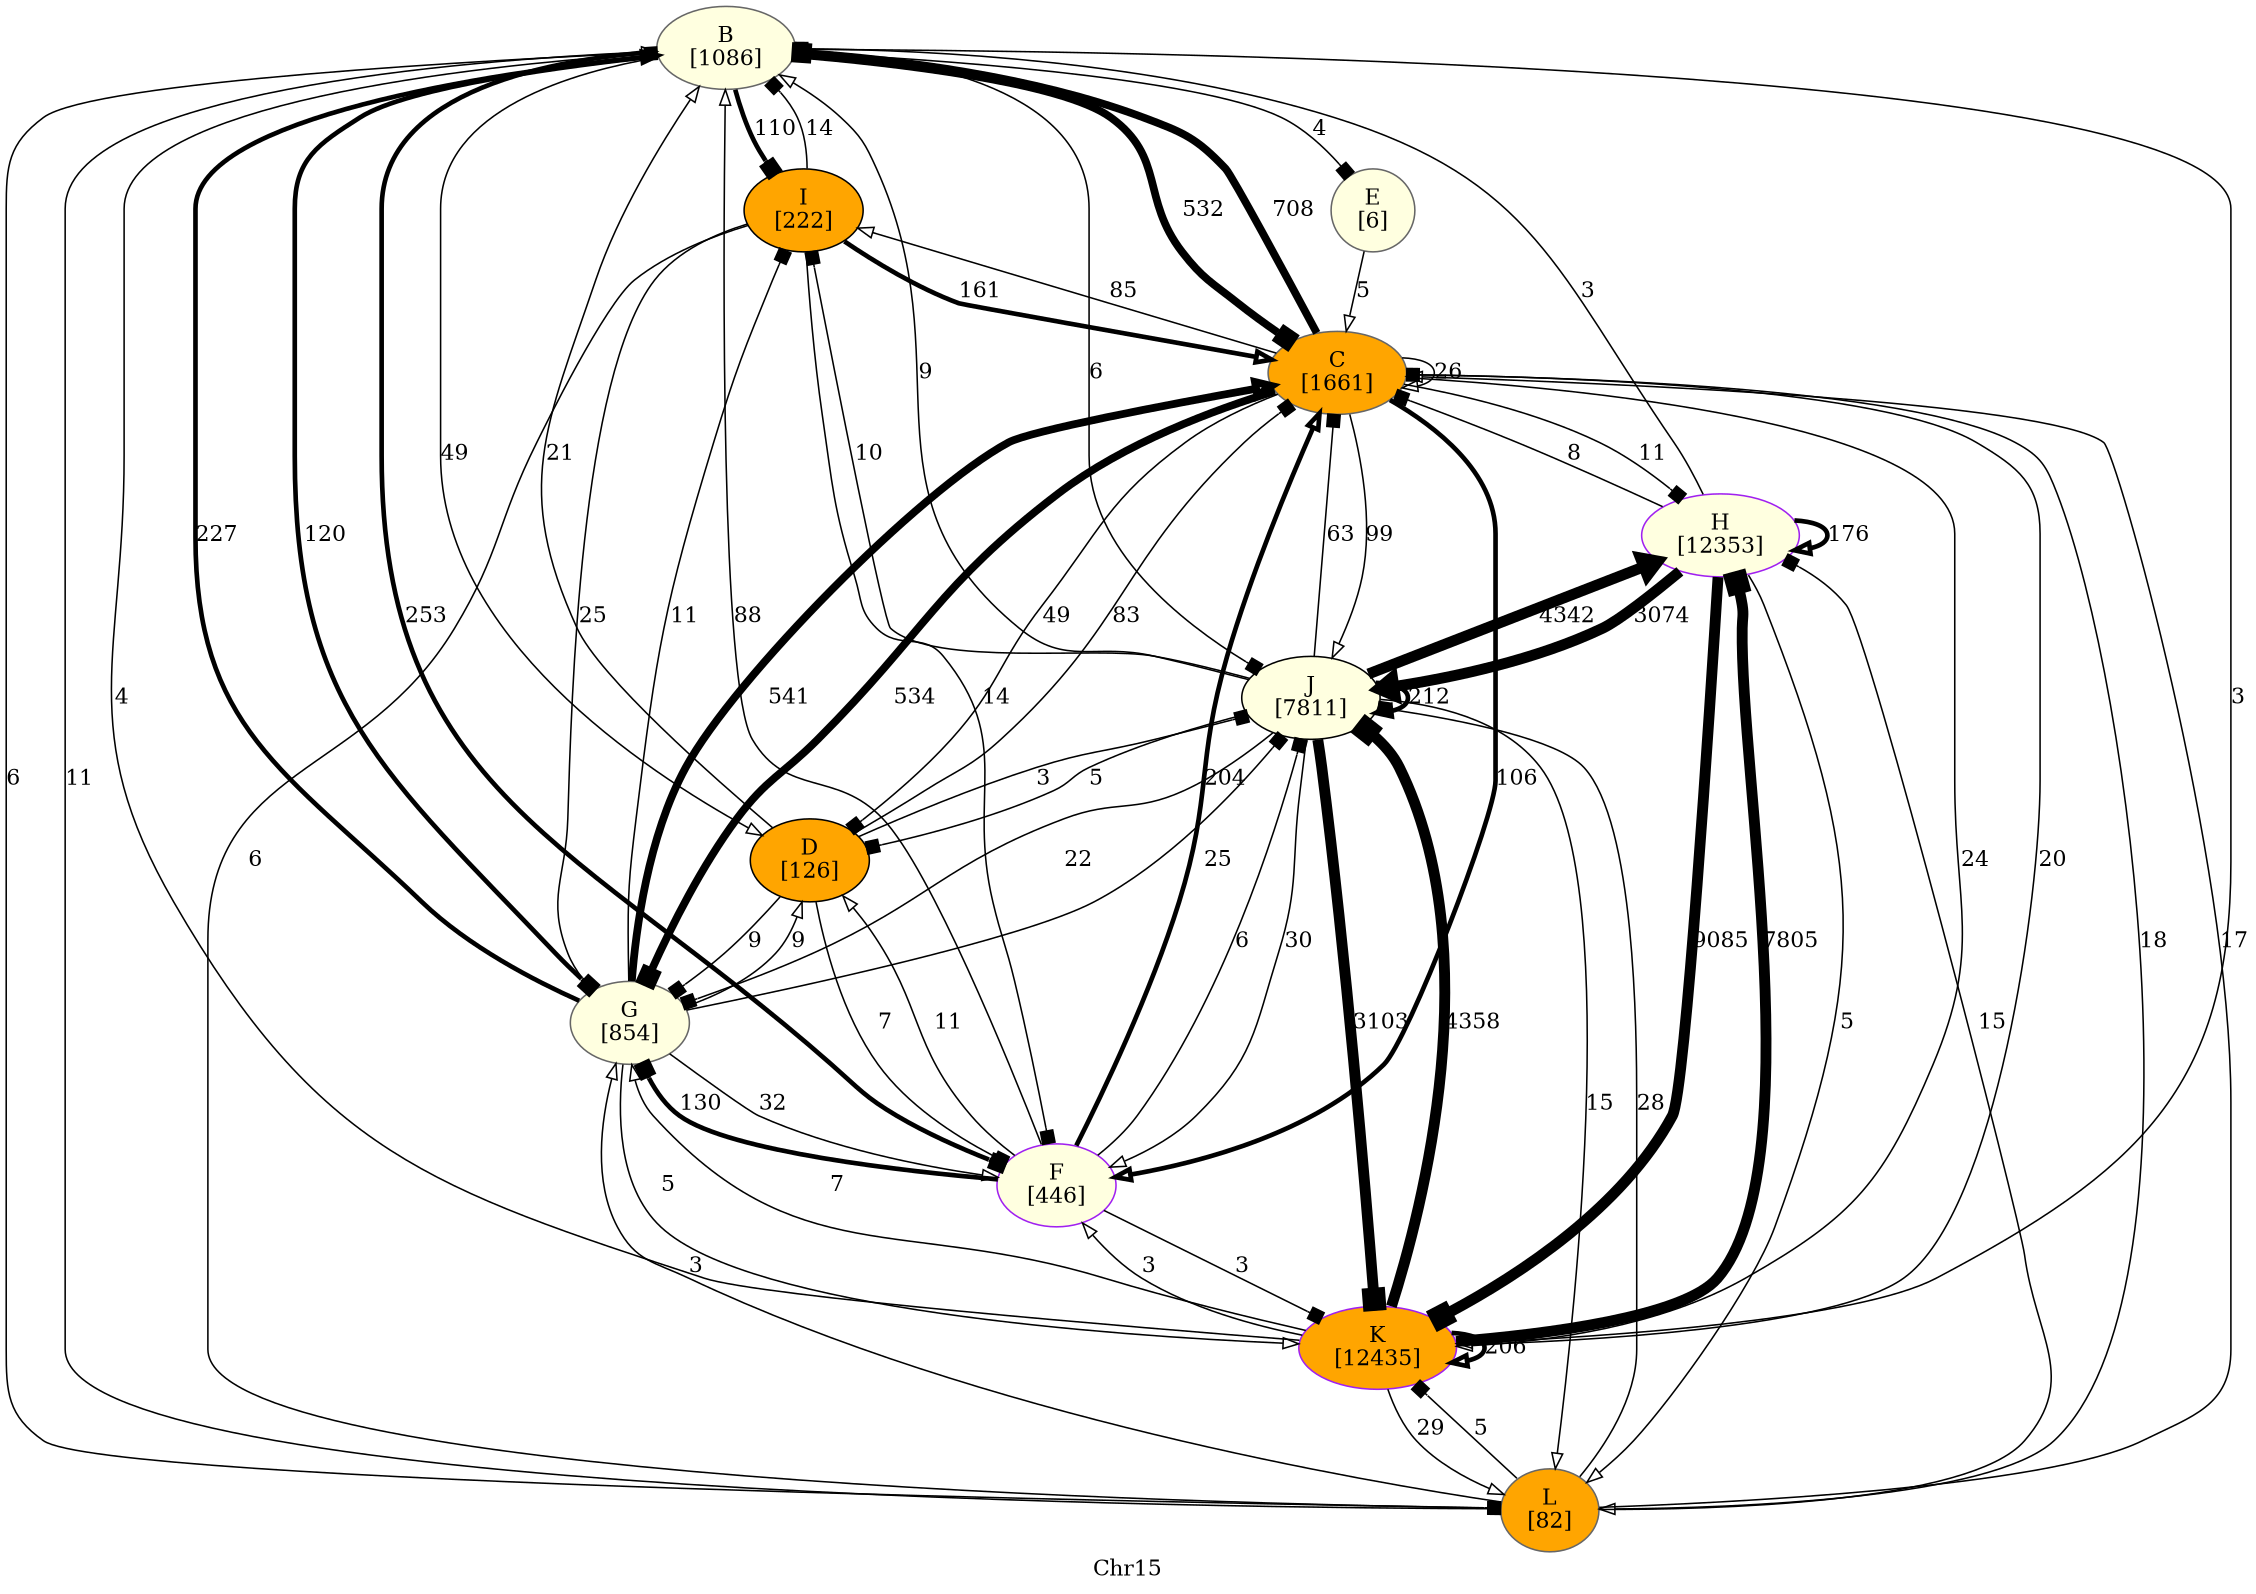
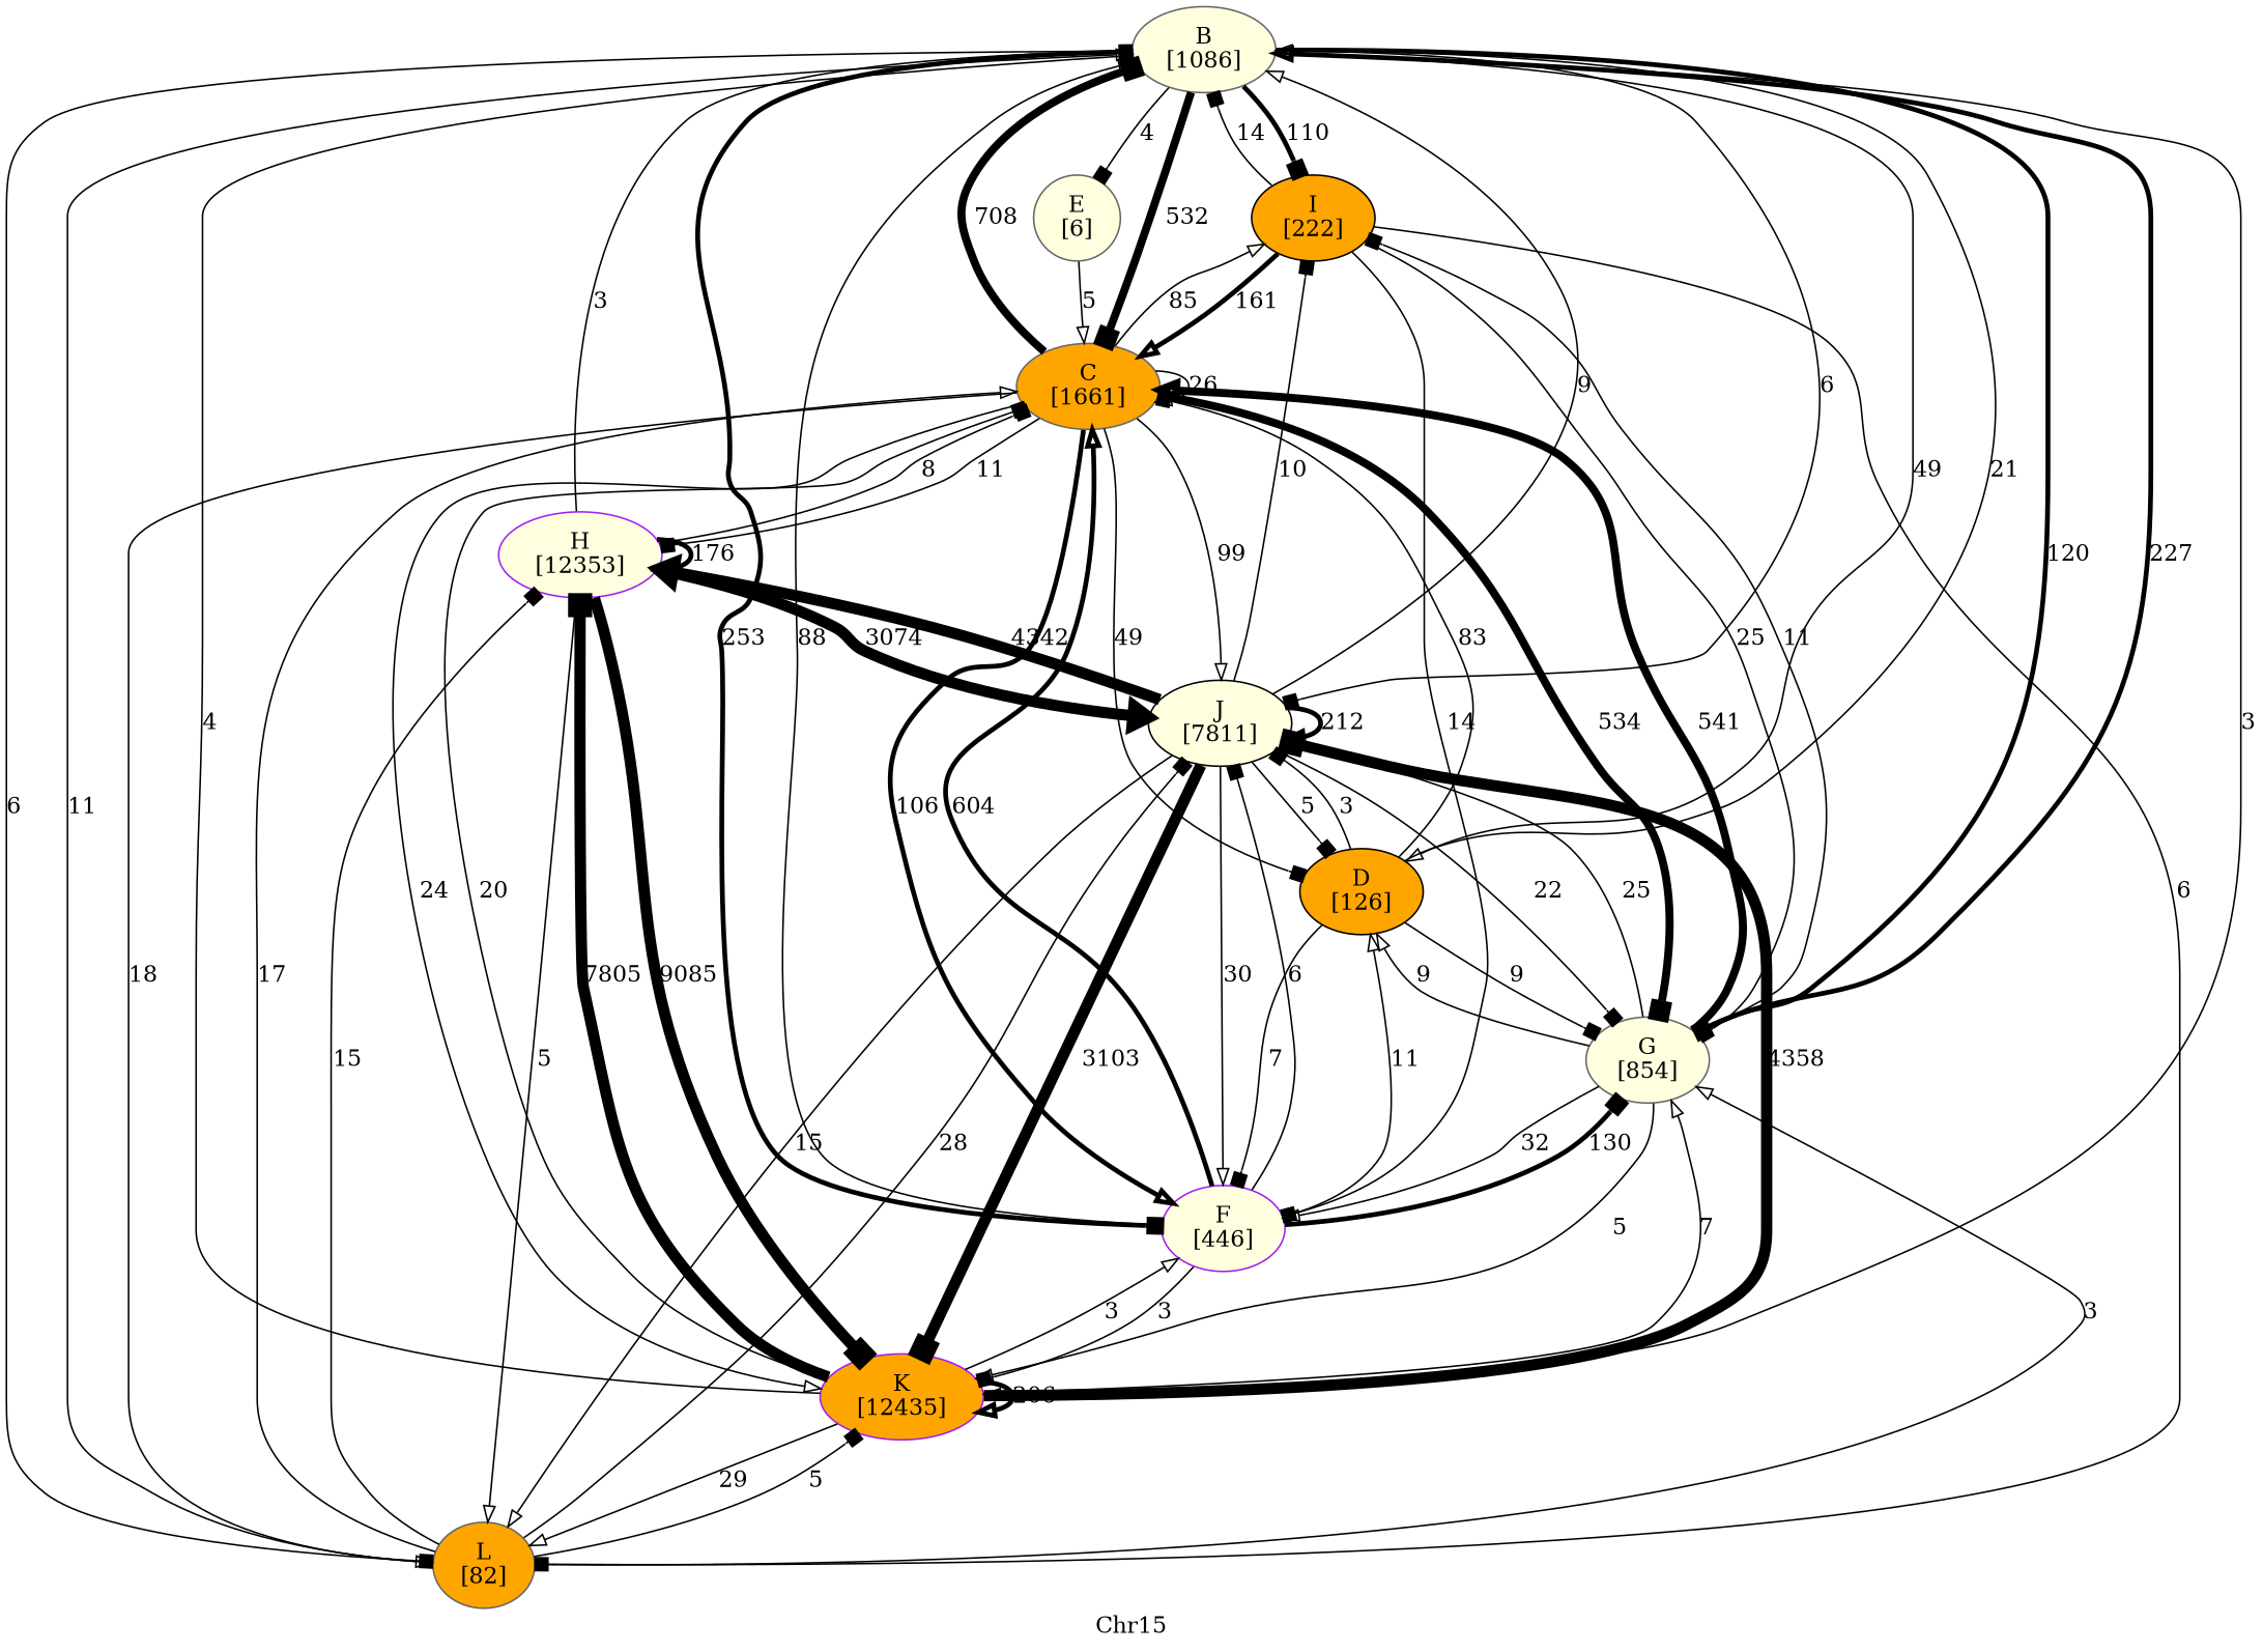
  digraph {
    fontname="DejaVu Serif"
    label=Chr15
    node [color=gray40 fillcolor=lightyellow fontname="DejaVu Serif" style=filled]
    edge [arrowhead=box fontname="DejaVu Serif" penwidth=1]
    n1 [label="B\n[1086]"]
    n2 [color=black fillcolor=orange label="I\n[222]"]
    n3 [fillcolor=orange label="L\n[82]"]
    n4 [color=purple fillcolor=orange label="K\n[12435]"]
    n5 [color=black label="J\n[7811]"]
    n6 [color=purple label="F\n[446]"]
    n7 [label="G\n[854]"]
    n8 [fillcolor=orange label="C\n[1661]"]
    n9 [label="E\n[6]"]
    n10 [color=black fillcolor=orange label="D\n[126]"]
    n11 [color=purple label="H\n[12353]"]
    n1 -> n2 [label=110 penwidth=3]
    n1 -> n3 [label=6]
    n1 -> n4 [arrowhead=onormal label=3]
    n1 -> n5 [label=6]
    n1 -> n6 [label=253 penwidth=3]
    n1 -> n7 [label=120 penwidth=3]
    n1 -> n8 [label=532 penwidth=5]
    n1 -> n9 [label=4]
    n1 -> n10 [arrowhead=onormal label=49]
    n2 -> n1 [label=14]
    n2 -> n3 [label=6]
    n2 -> n6 [label=14]
    n2 -> n7 [label=25]
    n2 -> n8 [arrowhead=onormal label=161 penwidth=3]
    n3 -> n1 [arrowhead=onormal label=11]
    n3 -> n4 [label=5]
    n3 -> n5 [label=28]
    n3 -> n7 [arrowhead=onormal label=3]
    n3 -> n8 [arrowhead=onormal label=17]
    n3 -> n11 [label=15]
    n4 -> n1 [label=4]
    n4 -> n3 [arrowhead=onormal label=29]
    n4 -> n4 [arrowhead=onormal label=206 penwidth=3]
    n4 -> n5 [label=4358 penwidth=7]
    n4 -> n6 [arrowhead=onormal label=3]
    n4 -> n7 [arrowhead=onormal label=7]
    n4 -> n8 [label=20]
    n4 -> n11 [label=7805 penwidth=7]
    n5 -> n1 [arrowhead=onormal label=9]
    n5 -> n2 [label=10]
    n5 -> n3 [arrowhead=onormal label=15]
    n5 -> n4 [label=3103 penwidth=7]
    n5 -> n5 [arrowhead=onormal label=212 penwidth=3]
    n5 -> n6 [arrowhead=onormal label=30]
    n5 -> n7 [label=22]
-   n5 -> n8 [label=63]
    n5 -> n10 [label=5]
    n5 -> n11 [arrowhead=onormal label=4342 penwidth=7]
    n6 -> n1 [arrowhead=onormal label=88]
    n6 -> n4 [label=3]
    n6 -> n5 [label=6]
    n6 -> n7 [label=130 penwidth=3]
-   n6 -> n8 [arrowhead=onormal label=204 penwidth=3]
+   n6 -> n8 [arrowhead=onormal label=604 penwidth=3]
    n6 -> n10 [arrowhead=onormal label=11]
    n7 -> n1 [arrowhead=onormal label=227 penwidth=3]
    n7 -> n2 [label=11]
    n7 -> n4 [arrowhead=onormal label=5]
-   n7 -> n5 [label=25]
+   n7 -> n5 [arrowhead=onormal label=25]
    n7 -> n6 [arrowhead=onormal label=32]
    n7 -> n8 [arrowhead=onormal label=541 penwidth=5]
    n7 -> n10 [arrowhead=onormal label=9]
    n8 -> n1 [label=708 penwidth=5]
    n8 -> n2 [arrowhead=onormal label=85]
    n8 -> n3 [arrowhead=onormal label=18]
    n8 -> n4 [arrowhead=onormal label=24]
    n8 -> n5 [arrowhead=onormal label=99]
    n8 -> n6 [arrowhead=onormal label=106 penwidth=3]
    n8 -> n7 [label=534 penwidth=5]
    n8 -> n8 [arrowhead=onormal label=26]
    n8 -> n10 [label=49]
    n8 -> n11 [label=11]
    n9 -> n8 [arrowhead=onormal label=5]
    n10 -> n1 [arrowhead=onormal label=21]
    n10 -> n5 [label=3]
    n10 -> n6 [label=7]
    n10 -> n7 [label=9]
    n10 -> n8 [label=83]
    n11 -> n1 [label=3]
    n11 -> n3 [arrowhead=onormal label=5]
    n11 -> n4 [label=9085 penwidth=7]
    n11 -> n5 [arrowhead=onormal label=3074 penwidth=7]
    n11 -> n8 [label=8]
    n11 -> n11 [arrowhead=onormal label=176 penwidth=3]
  }
